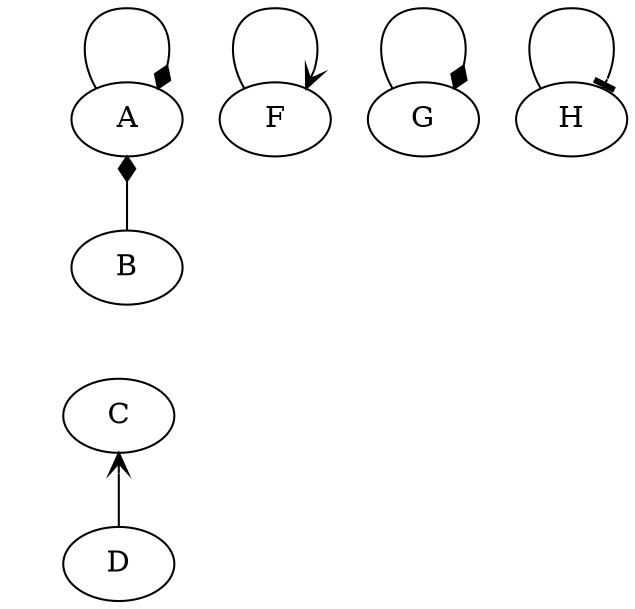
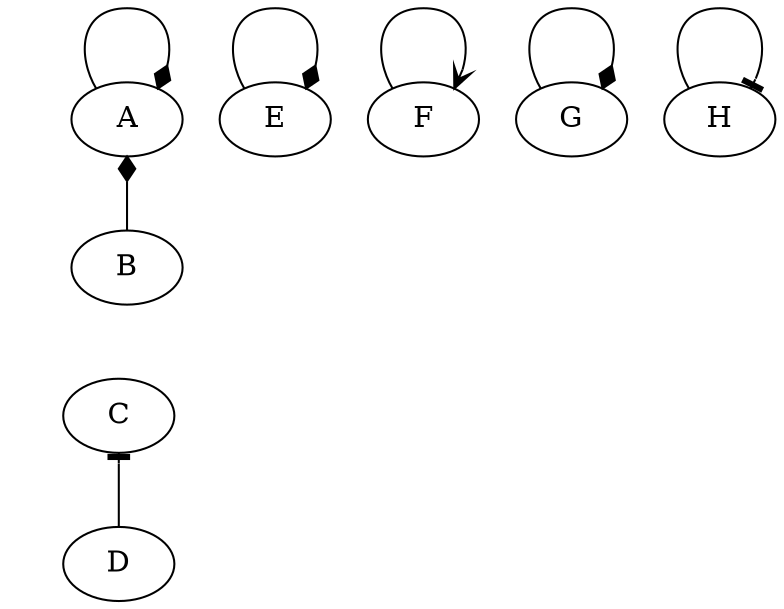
  digraph {
    fontname="DejaVu Serif"
    rankdir=TB
    node [fontname="DejaVu Serif"]
    edge [arrowhead=diamond fontname="DejaVu Serif" headport=ne tailport=nw]
    1 [fixedsize=true height=0 style=invisible width=0]
    A
+   E
    F
    G
    H
    2 [fixedsize=true height=0 style=invisible width=0]
    B
    3 [fixedsize=true height=0 style=invisible width=0]
    C
    4 [fixedsize=true height=0 style=invisible width=0]
    D
    subgraph sub_1 {
      rank=same
      rankdir=LR
      1
      A
+     E
      F
      G
      H
    }
    subgraph sub_2 {
      rank=same
      rankdir=LR
      2
      B
    }
    subgraph sub_3 {
      rank=same
      rankdir=LR
      3
      C
    }
    subgraph sub_4 {
      rank=same
      rankdir=LR
      4
      D
    }
    1 -> 2 [arrowhead=tee arrowsize=0 penwidth=0 syle=invisible]
    A -> A
+   E -> E
    F -> F [arrowhead=vee]
    G -> G
    H -> H [arrowhead=tee]
    2 -> 3 [arrowhead=vee arrowsize=0 penwidth=0 syle=invisible]
    B -> A [headport=s tailport=n]
    3 -> 4 [arrowhead=vee arrowsize=0 penwidth=0 syle=invisible]
-   D -> C [arrowhead=vee headport=s tailport=n]
+   D -> C [arrowhead=tee headport=s tailport=n]
  }
